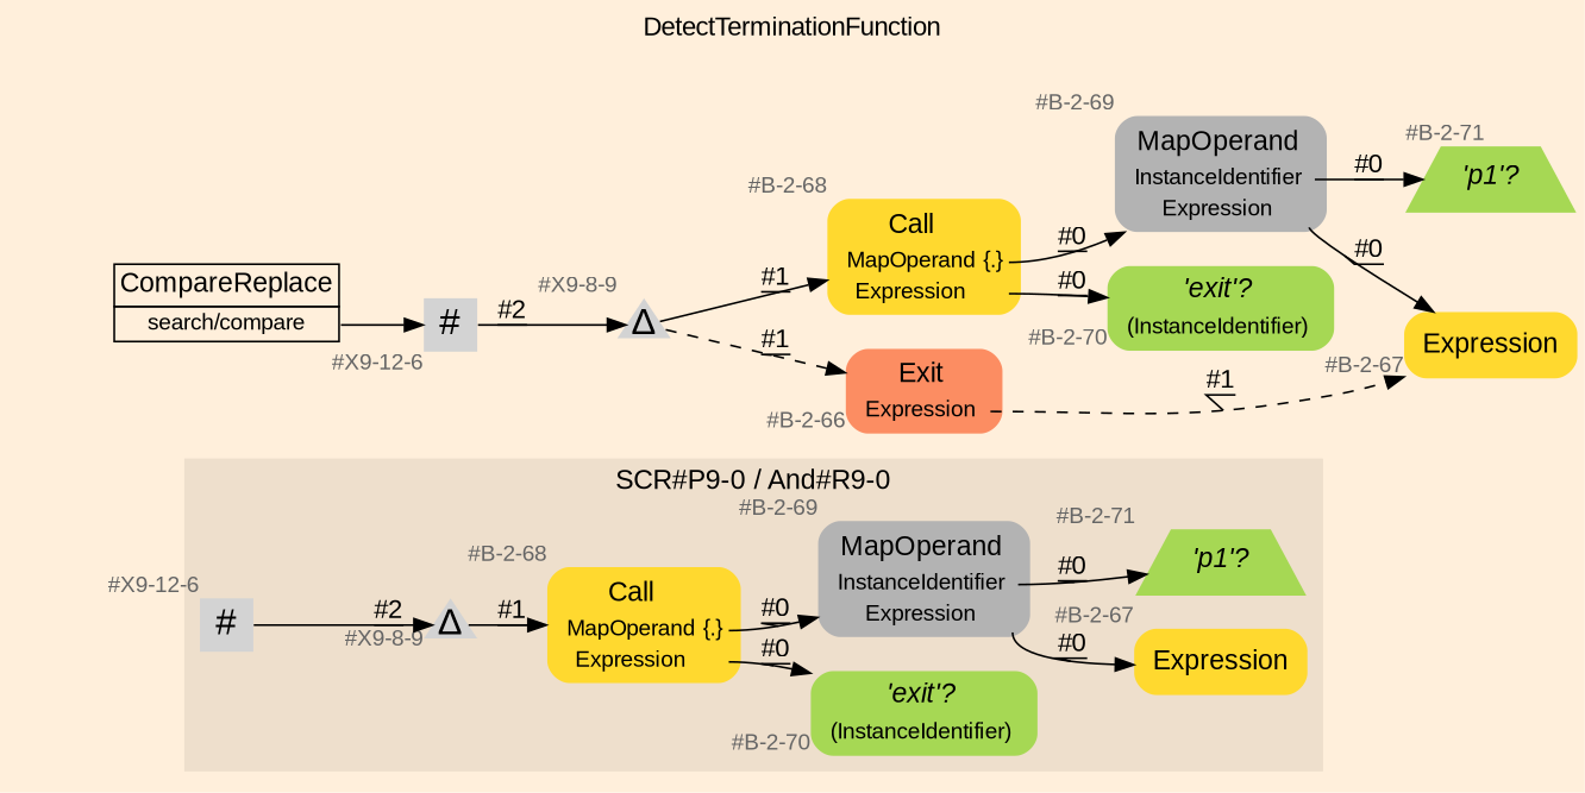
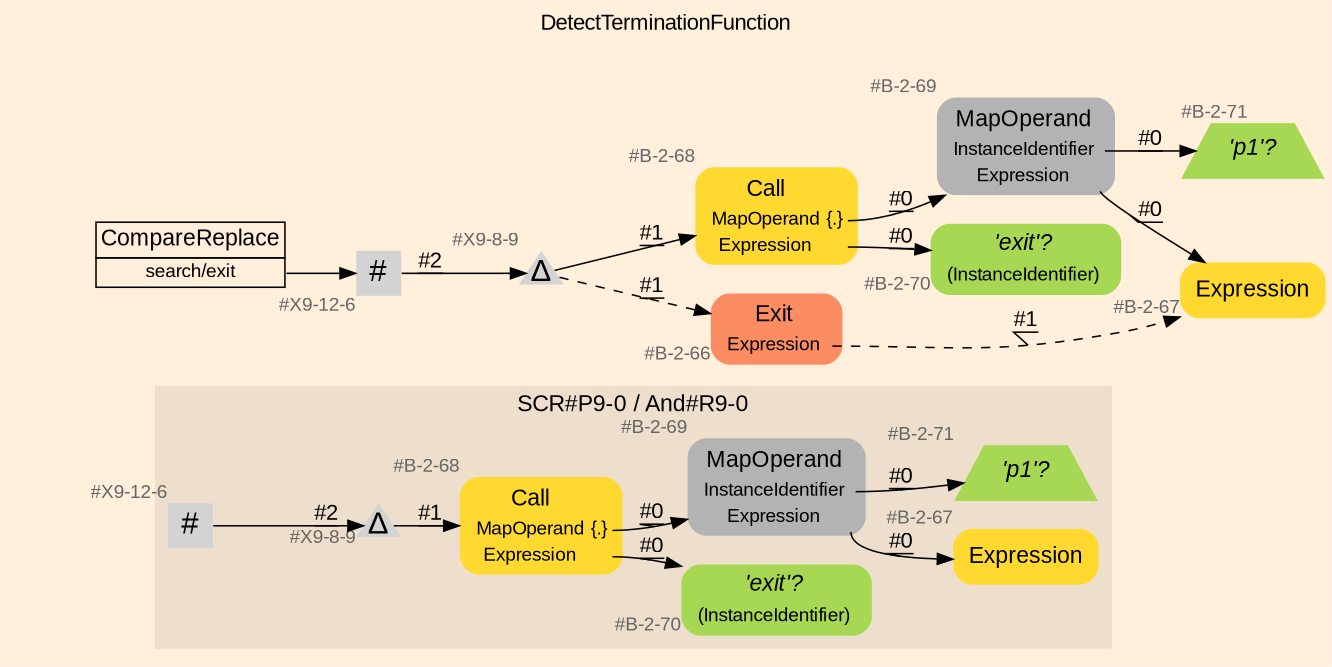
  digraph {
    bgcolor=antiquewhite1
    color=black
    fontcolor=black
    fontname=Arial
    label=DetectTerminationFunction
    labelloc=t
    rankdir=LR
    ranksep=0.3
    node [fontcolor=grey40 fontname=Arial fontsize=12 shape=plaintext style="rounded,filled" xlabel="#X9-12-6"]
    edge [color=black decorate=true fontcolor=black fontname=Arial tailport=port0]
    n1 [fixedsize=true height=0.4 label=<<FONT COLOR="black" POINT-SIZE="20">#</FONT>> penwidth=0.0 shape=square style=filled width=0.4]
    n2 [fillcolor="/set28/6" label=<<TABLE BORDER="0" CELLBORDER="0" CELLSPACING="0">          <TR><TD><FONT COLOR="black" POINT-SIZE="15">Call</FONT></TD></TR>          <TR><TD><FONT COLOR="black" POINT-SIZE="12">MapOperand</FONT></TD><TD PORT="port0"><FONT COLOR="black" POINT-SIZE="12">{.}</FONT></TD></TR>          <TR><TD><FONT COLOR="black" POINT-SIZE="12">Expression</FONT></TD><TD PORT="port1"></TD></TR>         </TABLE>> xlabel="#B-2-68"]
    n3 [fillcolor="/set28/8" label=<<TABLE BORDER="0" CELLBORDER="0" CELLSPACING="0">          <TR><TD><FONT COLOR="black" POINT-SIZE="15">MapOperand</FONT></TD></TR>          <TR><TD><FONT COLOR="black" POINT-SIZE="12">InstanceIdentifier</FONT></TD><TD PORT="port0"></TD></TR>          <TR><TD><FONT COLOR="black" POINT-SIZE="12">Expression</FONT></TD><TD PORT="port1"></TD></TR>         </TABLE>> xlabel="#B-2-69"]
    n4 [fillcolor="/set28/5" label=<<FONT COLOR="black" POINT-SIZE="15"><I>'p1'?</I></FONT>> penwidth=0.0 shape=trapezium style=filled xlabel="#B-2-71"]
    n5 [fixedsize=true height=0.4 label=<<FONT COLOR="black" POINT-SIZE="20">Δ</FONT>> penwidth=0.0 shape=triangle style=filled width=0.4 xlabel="#X9-8-9"]
    n6 [fillcolor="/set28/6" label=<<TABLE BORDER="0" CELLBORDER="0" CELLSPACING="0">          <TR><TD><FONT COLOR="black" POINT-SIZE="15">Expression</FONT></TD></TR>         </TABLE>> xlabel="#B-2-67"]
    n7 [fillcolor="/set28/5" label=<<TABLE BORDER="0" CELLBORDER="0" CELLSPACING="0">          <TR><TD><FONT COLOR="black" POINT-SIZE="15"><I>'exit'?</I></FONT></TD></TR>          <TR><TD><FONT COLOR="black" POINT-SIZE="12">(InstanceIdentifier)</FONT></TD><TD PORT="port0"></TD></TR>         </TABLE>> xlabel="#B-2-70"]
-   n8 [color=black fillcolor=antiquewhite1 label=<<TABLE BORDER="0" CELLBORDER="1" CELLSPACING="0">      <TR><TD><FONT COLOR="black" POINT-SIZE="15">CompareReplace</FONT></TD></TR>      <TR><TD PORT="port0"><FONT COLOR="black" POINT-SIZE="12">search/compare</FONT></TD></TR>     </TABLE>> style=filled xlabel=""]
+   n8 [color=black fillcolor=antiquewhite1 label=<<TABLE BORDER="0" CELLBORDER="1" CELLSPACING="0">      <TR><TD><FONT COLOR="black" POINT-SIZE="15">CompareReplace</FONT></TD></TR>      <TR><TD PORT="port0"><FONT COLOR="black" POINT-SIZE="12">search/exit</FONT></TD></TR>     </TABLE>> style=filled xlabel=""]
    n9 [fixedsize=true height=0.4 label=<<FONT COLOR="black" POINT-SIZE="20">#</FONT>> penwidth=0.0 shape=square style=filled width=0.4]
    n10 [fixedsize=true height=0.4 label=<<FONT COLOR="black" POINT-SIZE="20">Δ</FONT>> penwidth=0.0 shape=triangle style=filled width=0.4 xlabel="#X9-8-9"]
    n11 [fillcolor="/set28/6" label=<<TABLE BORDER="0" CELLBORDER="0" CELLSPACING="0">      <TR><TD><FONT COLOR="black" POINT-SIZE="15">Call</FONT></TD></TR>      <TR><TD><FONT COLOR="black" POINT-SIZE="12">MapOperand</FONT></TD><TD PORT="port0"><FONT COLOR="black" POINT-SIZE="12">{.}</FONT></TD></TR>      <TR><TD><FONT COLOR="black" POINT-SIZE="12">Expression</FONT></TD><TD PORT="port1"></TD></TR>     </TABLE>> xlabel="#B-2-68"]
    n12 [fillcolor="/set28/2" label=<<TABLE BORDER="0" CELLBORDER="0" CELLSPACING="0">      <TR><TD><FONT COLOR="black" POINT-SIZE="15">Exit</FONT></TD></TR>      <TR><TD><FONT COLOR="black" POINT-SIZE="12">Expression</FONT></TD><TD PORT="port0"></TD></TR>     </TABLE>> xlabel="#B-2-66"]
    n13 [fillcolor="/set28/8" label=<<TABLE BORDER="0" CELLBORDER="0" CELLSPACING="0">      <TR><TD><FONT COLOR="black" POINT-SIZE="15">MapOperand</FONT></TD></TR>      <TR><TD><FONT COLOR="black" POINT-SIZE="12">InstanceIdentifier</FONT></TD><TD PORT="port0"></TD></TR>      <TR><TD><FONT COLOR="black" POINT-SIZE="12">Expression</FONT></TD><TD PORT="port1"></TD></TR>     </TABLE>> xlabel="#B-2-69"]
    n14 [fillcolor="/set28/5" label=<<TABLE BORDER="0" CELLBORDER="0" CELLSPACING="0">      <TR><TD><FONT COLOR="black" POINT-SIZE="15"><I>'exit'?</I></FONT></TD></TR>      <TR><TD><FONT COLOR="black" POINT-SIZE="12">(InstanceIdentifier)</FONT></TD><TD PORT="port0"></TD></TR>     </TABLE>> xlabel="#B-2-70"]
    n15 [fillcolor="/set28/5" label=<<FONT COLOR="black" POINT-SIZE="15"><I>'p1'?</I></FONT>> penwidth=0.0 shape=trapezium style=filled xlabel="#B-2-71"]
    n16 [fillcolor="/set28/6" label=<<TABLE BORDER="0" CELLBORDER="0" CELLSPACING="0">      <TR><TD><FONT COLOR="black" POINT-SIZE="15">Expression</FONT></TD></TR>     </TABLE>> xlabel="#B-2-67"]
    subgraph cluster_1 {
      color=antiquewhite2
      fontsize=15
      label="SCR#P9-0 / And#R9-0"
      style=filled
      n1
      n2
      n3
      n4
      n5
      n6
      n7
    }
    n1 -> n5 [label="#2" tailport=""]
    n2 -> n3 [label="#0"]
    n2 -> n7 [label="#0" tailport=port1]
    n3 -> n4 [label="#0"]
    n3 -> n6 [label="#0" tailport=port1]
    n5 -> n2 [label="#1" tailport=""]
    n8 -> n9
    n9 -> n10 [label="#2" tailport=""]
    n10 -> n11 [label="#1" tailport=""]
    n10 -> n12 [label="#1" style=dashed tailport=""]
    n11 -> n13 [label="#0"]
    n11 -> n14 [label="#0" tailport=port1]
    n12 -> n16 [label="#1" style=dashed]
    n13 -> n15 [label="#0"]
    n13 -> n16 [label="#0" tailport=port1]
  }
